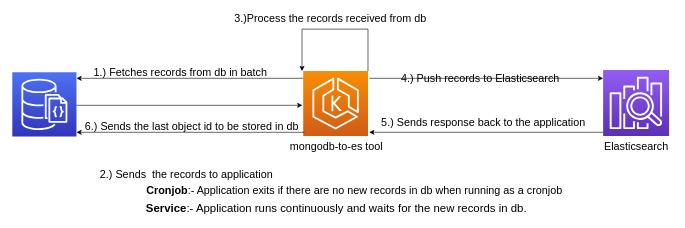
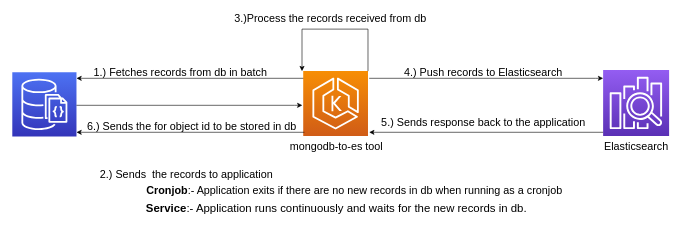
  <mxCell id="0" />
  <mxCell id="1" parent="0" />
  <mxCell id="2" value="" style="outlineConnect=0;fontColor=#232F3E;gradientColor=#4D72F3;gradientDirection=north;fillColor=#3334B9;strokeColor=#ffffff;dashed=0;verticalLabelPosition=bottom;verticalAlign=top;align=center;html=1;fontSize=12;fontStyle=0;aspect=fixed;shape=mxgraph.aws4.resourceIcon;resIcon=mxgraph.aws4.documentdb_with_mongodb_compatibility;" vertex="1" parent="1"><mxGeometry x="20" y="120" width="107" height="107" as="geometry" /></mxCell>
  <mxCell id="3" value="" style="outlineConnect=0;fontColor=#232F3E;gradientColor=#945DF2;gradientDirection=north;fillColor=#5A30B5;strokeColor=#ffffff;dashed=0;verticalLabelPosition=bottom;verticalAlign=top;align=center;html=1;fontSize=12;fontStyle=0;aspect=fixed;shape=mxgraph.aws4.resourceIcon;resIcon=mxgraph.aws4.elasticsearch_service;" vertex="1" parent="1"><mxGeometry x="1005" y="116" width="110" height="110" as="geometry" /></mxCell>
  <mxCell id="4" style="edgeStyle=orthogonalEdgeStyle;rounded=0;orthogonalLoop=1;jettySize=auto;html=1;" edge="1" parent="1"><mxGeometry relative="1" as="geometry"><mxPoint x="530" y="130" as="sourcePoint" /><mxPoint x="127" y="130" as="targetPoint" /></mxGeometry></mxCell>
  <mxCell id="5" value="" style="outlineConnect=0;fontColor=#232F3E;gradientColor=#F78E04;gradientDirection=north;fillColor=#D05C17;strokeColor=#ffffff;dashed=0;verticalLabelPosition=bottom;verticalAlign=top;align=center;html=1;fontSize=12;fontStyle=0;aspect=fixed;shape=mxgraph.aws4.resourceIcon;resIcon=mxgraph.aws4.eks;" vertex="1" parent="1"><mxGeometry x="505" y="118" width="108" height="108" as="geometry" /></mxCell>
  <mxCell id="6" value="&lt;font style=&quot;font-size: 18px&quot;&gt;mongodb-to-es tool&lt;/font&gt;" style="text;html=1;align=center;verticalAlign=middle;resizable=0;points=[];autosize=1;" vertex="1" parent="1"><mxGeometry x="475" y="234" width="170" height="20" as="geometry" /></mxCell>
  <mxCell id="7" value="&lt;font style=&quot;font-size: 18px&quot;&gt;Elasticsearch&lt;/font&gt;" style="text;html=1;align=center;verticalAlign=middle;resizable=0;points=[];autosize=1;" vertex="1" parent="1"><mxGeometry x="1000" y="234" width="120" height="20" as="geometry" /></mxCell>
  <mxCell id="8" style="edgeStyle=orthogonalEdgeStyle;rounded=0;orthogonalLoop=1;jettySize=auto;html=1;" edge="1" parent="1"><mxGeometry relative="1" as="geometry"><mxPoint x="615" y="130" as="sourcePoint" /><mxPoint x="1005" y="130" as="targetPoint" /><Array as="points"><mxPoint x="992" y="130" /><mxPoint x="992" y="130" /></Array></mxGeometry></mxCell>
  <mxCell id="9" value="&lt;font style=&quot;font-size: 18px&quot;&gt;1.) Fetches records from db in batch&lt;/font&gt;" style="text;html=1;align=center;verticalAlign=middle;resizable=0;points=[];autosize=1;" vertex="1" parent="1"><mxGeometry x="150" y="110" width="300" height="20" as="geometry" /></mxCell>
- <mxCell id="10" value="&lt;font style=&quot;font-size: 18px&quot;&gt;4.) Push records to Elasticsearch&lt;/font&gt;" style="text;html=1;align=center;verticalAlign=middle;resizable=0;points=[];autosize=1;" vertex="1" parent="1"><mxGeometry x="660" y="120" width="280" height="20" as="geometry" /></mxCell>
+ <mxCell id="10" value="&lt;font style=&quot;font-size: 18px&quot;&gt;4.) Push records to Elasticsearch&lt;/font&gt;" style="text;html=1;align=center;verticalAlign=middle;resizable=0;points=[];autosize=1;" vertex="1" parent="1"><mxGeometry x="665" y="110" width="280" height="20" as="geometry" /></mxCell>
  <mxCell id="11" style="edgeStyle=orthogonalEdgeStyle;rounded=0;orthogonalLoop=1;jettySize=auto;html=1;" edge="1" parent="1"><mxGeometry relative="1" as="geometry"><mxPoint x="127" y="175" as="sourcePoint" /><mxPoint x="503.5" y="175" as="targetPoint" /><Array as="points"><mxPoint x="490.5" y="175" /><mxPoint x="490.5" y="175" /></Array></mxGeometry></mxCell>
  <mxCell id="12" value="&lt;font style=&quot;font-size: 18px&quot;&gt;2.) Sends&amp;nbsp; the records to application&lt;/font&gt;" style="text;html=1;align=center;verticalAlign=middle;resizable=0;points=[];autosize=1;" vertex="1" parent="1"><mxGeometry x="160" y="280" width="300" height="20" as="geometry" /></mxCell>
  <mxCell id="13" style="edgeStyle=orthogonalEdgeStyle;rounded=0;orthogonalLoop=1;jettySize=auto;html=1;" edge="1" parent="1"><mxGeometry relative="1" as="geometry"><mxPoint x="507" y="220" as="sourcePoint" /><mxPoint x="127" y="220" as="targetPoint" /></mxGeometry></mxCell>
- <mxCell id="14" value="&lt;font style=&quot;font-size: 18px&quot;&gt;6.) Sends the last object id to be stored in db&lt;/font&gt;" style="text;html=1;align=center;verticalAlign=middle;resizable=0;points=[];autosize=1;" vertex="1" parent="1"><mxGeometry x="133.5" y="200" width="370" height="20" as="geometry" /></mxCell>
+ <mxCell id="14" value="&lt;font style=&quot;font-size: 18px&quot;&gt;6.) Sends the for object id to be stored in db&lt;/font&gt;" style="text;html=1;align=center;verticalAlign=middle;resizable=0;points=[];autosize=1;" vertex="1" parent="1"><mxGeometry x="133.5" y="200" width="370" height="20" as="geometry" /></mxCell>
  <mxCell id="15" style="edgeStyle=orthogonalEdgeStyle;rounded=0;orthogonalLoop=1;jettySize=auto;html=1;" edge="1" parent="1"><mxGeometry relative="1" as="geometry"><mxPoint x="1005" y="220" as="sourcePoint" /><mxPoint x="615" y="220" as="targetPoint" /></mxGeometry></mxCell>
  <mxCell id="16" value="&lt;font style=&quot;font-size: 18px&quot;&gt;5.) Sends response back to the application&lt;/font&gt;" style="text;html=1;align=center;verticalAlign=middle;resizable=0;points=[];autosize=1;" vertex="1" parent="1"><mxGeometry x="625" y="194" width="360" height="20" as="geometry" /></mxCell>
  <mxCell id="17" style="edgeStyle=orthogonalEdgeStyle;rounded=0;orthogonalLoop=1;jettySize=auto;html=1;" edge="1" parent="1"><mxGeometry relative="1" as="geometry"><mxPoint x="613" y="118" as="sourcePoint" /><mxPoint x="503" y="118" as="targetPoint" /><Array as="points"><mxPoint x="613" y="48" /><mxPoint x="503" y="48" /></Array></mxGeometry></mxCell>
  <mxCell id="18" value="&lt;font style=&quot;font-size: 18px&quot;&gt;3.)Process the records received from db&lt;/font&gt;" style="text;html=1;align=center;verticalAlign=middle;resizable=0;points=[];autosize=1;" vertex="1" parent="1"><mxGeometry x="380" y="20" width="340" height="20" as="geometry" /></mxCell>
  <mxCell id="19" value="&lt;font style=&quot;font-size: 18px&quot;&gt;&lt;b&gt;Cronjob&lt;/b&gt;:- Application exits if there are no new records in db when running as a cronjob&lt;/font&gt;" style="text;html=1;align=center;verticalAlign=middle;resizable=0;points=[];autosize=1;" vertex="1" parent="1"><mxGeometry x="235" y="308" width="710" height="20" as="geometry" /></mxCell>
  <mxCell id="20" value="&lt;font style=&quot;font-size: 19px&quot;&gt;&lt;b&gt;Service&lt;/b&gt;:- Application runs continuously and waits for the new records in db.&lt;/font&gt;" style="text;html=1;align=center;verticalAlign=middle;resizable=0;points=[];autosize=1;" vertex="1" parent="1"><mxGeometry x="235" y="338" width="650" height="20" as="geometry" /></mxCell>
